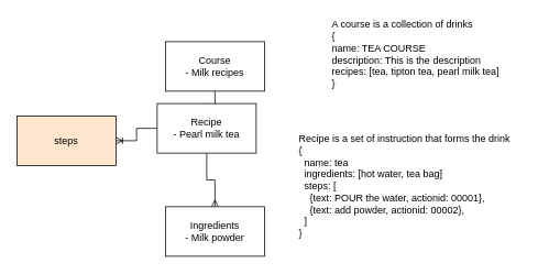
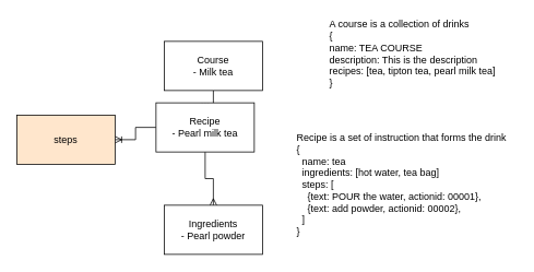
  <mxCell id="0" />
  <mxCell id="1" parent="0" />
  <mxCell id="2" style="edgeStyle=orthogonalEdgeStyle;rounded=0;orthogonalLoop=1;jettySize=auto;html=1;endArrow=ERmany;endFill=0;" edge="1" parent="1" source="3" target="6"><mxGeometry relative="1" as="geometry" /></mxCell>
- <mxCell id="3" value="Course&lt;br&gt;- Milk recipes" style="rounded=0;whiteSpace=wrap;html=1;" vertex="1" parent="1"><mxGeometry x="200" y="50" width="120" height="60" as="geometry" /></mxCell>
+ <mxCell id="3" value="Course&lt;br&gt;- Milk tea" style="rounded=0;whiteSpace=wrap;html=1;" vertex="1" parent="1"><mxGeometry x="200" y="50" width="120" height="60" as="geometry" /></mxCell>
  <mxCell id="4" style="edgeStyle=orthogonalEdgeStyle;rounded=0;orthogonalLoop=1;jettySize=auto;html=1;entryX=0.5;entryY=0;entryDx=0;entryDy=0;endArrow=ERmany;endFill=0;startArrow=none;startFill=0;" edge="1" parent="1" source="6" target="7"><mxGeometry relative="1" as="geometry" /></mxCell>
  <mxCell id="5" style="edgeStyle=orthogonalEdgeStyle;rounded=0;orthogonalLoop=1;jettySize=auto;html=1;entryX=1;entryY=0.5;entryDx=0;entryDy=0;startArrow=none;startFill=0;endArrow=ERoneToMany;endFill=0;" edge="1" parent="1" source="6" target="8"><mxGeometry relative="1" as="geometry" /></mxCell>
  <mxCell id="6" value="Recipe&lt;br&gt;- Pearl milk tea" style="rounded=0;whiteSpace=wrap;html=1;" vertex="1" parent="1"><mxGeometry x="190" y="125" width="120" height="60" as="geometry" /></mxCell>
- <mxCell id="7" value="Ingredients&lt;br&gt;- Milk powder" style="rounded=0;whiteSpace=wrap;html=1;" vertex="1" parent="1"><mxGeometry x="200" y="250" width="120" height="60" as="geometry" /></mxCell>
+ <mxCell id="7" value="Ingredients&lt;br&gt;- Pearl powder" style="rounded=0;whiteSpace=wrap;html=1;" vertex="1" parent="1"><mxGeometry x="200" y="250" width="120" height="60" as="geometry" /></mxCell>
  <mxCell id="8" value="steps" style="rounded=0;whiteSpace=wrap;html=1;fillColor=#ffe6cc;" vertex="1" parent="1"><mxGeometry x="20" y="140" width="120" height="60" as="geometry" /></mxCell>
  <mxCell id="9" value="A course is a collection of drinks&lt;br&gt;{&lt;br&gt;name: TEA COURSE&lt;br&gt;description: This is the description&lt;br&gt;recipes: [tea, tipton tea, pearl milk tea]&lt;br&gt;}" style="text;html=1;align=left;verticalAlign=middle;resizable=0;points=[];autosize=1;" vertex="1" parent="1"><mxGeometry x="400" y="20" width="220" height="90" as="geometry" /></mxCell>
  <mxCell id="10" value="Recipe is a set of instruction that forms the drink&lt;br&gt;{&lt;br&gt;&amp;nbsp; name: tea&lt;br&gt;&amp;nbsp; ingredients: [hot water, tea bag]&lt;br&gt;&amp;nbsp; steps: [&lt;br&gt;&amp;nbsp; &amp;nbsp; {text: POUR the water, actionid: 00001},&lt;br&gt;&amp;nbsp; &amp;nbsp; {text: add powder, actionid: 00002},&lt;br&gt;&amp;nbsp; ]&lt;br&gt;}" style="text;html=1;align=left;verticalAlign=middle;resizable=0;points=[];autosize=1;" vertex="1" parent="1"><mxGeometry x="360" y="160" width="270" height="130" as="geometry" /></mxCell>
